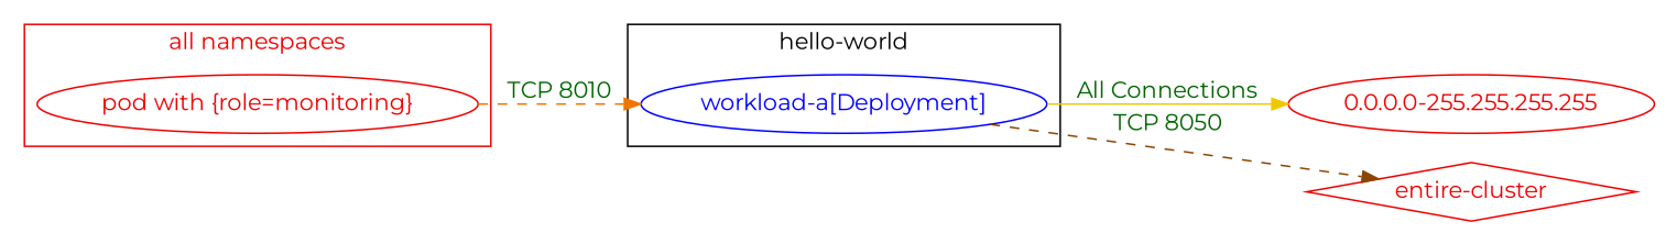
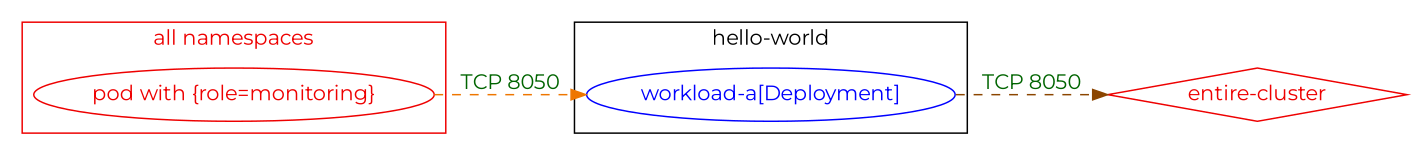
  digraph {
    fontname=Montserrat
    rankdir=LR
    node [color=red2 fontcolor=red2 fontname=Montserrat]
    edge [fontcolor=darkgreen fontname=Montserrat style=dashed]
    n1 [label="pod with {role=monitoring}"]
    n2 [color=blue fontcolor=blue label="workload-a[Deployment]"]
-   n3 [label="0.0.0.0-255.255.255.255"]
    n4 [label="entire-cluster" shape=diamond]
    subgraph cluster_1 {
      color=red2
      fontcolor=red2
      label="all namespaces"
      n1
    }
    subgraph cluster_2 {
      color=black
      fontcolor=black
      label="hello-world"
      n2
    }
-   n1 -> n2 [color=darkorange2 label="TCP 8010" weight=1]
-   n2 -> n3 [color=gold2 label="All Connections" style=""]
+   n1 -> n2 [color=darkorange2 label="TCP 8050" weight=1]
    n2 -> n4 [color=darkorange4 label="TCP 8050" weight=0.5]
  }
